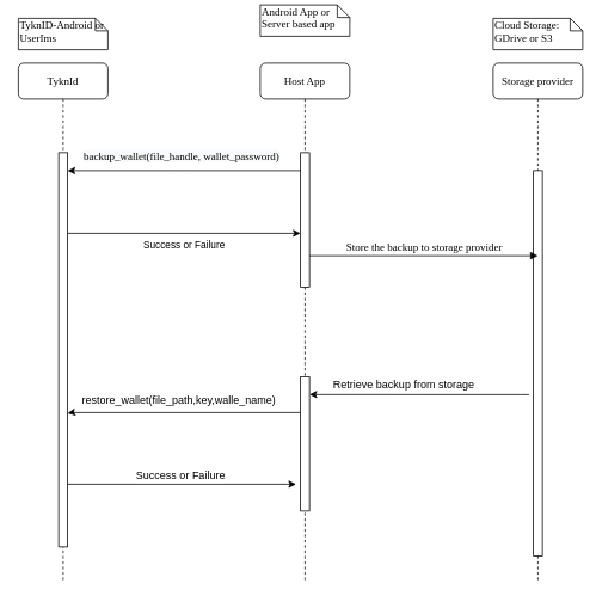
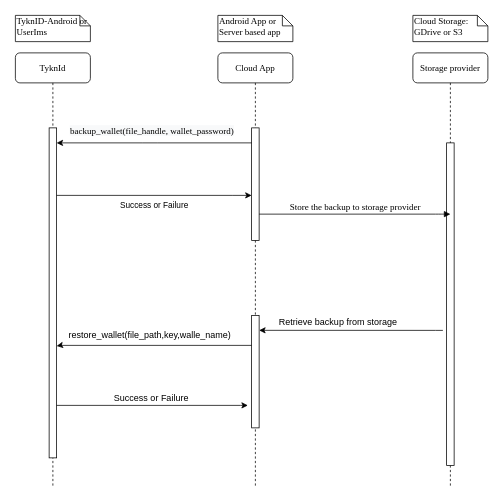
  <mxCell id="0" />
  <mxCell id="1" parent="0" />
- <mxCell id="2" value="&lt;span style=&quot;white-space: normal&quot;&gt;Host App&lt;/span&gt;" style="shape=umlLifeline;perimeter=lifelinePerimeter;whiteSpace=wrap;html=1;container=1;collapsible=0;recursiveResize=0;outlineConnect=0;rounded=1;shadow=0;comic=0;labelBackgroundColor=none;strokeColor=#000000;strokeWidth=1;fillColor=#FFFFFF;fontFamily=Verdana;fontSize=12;fontColor=#000000;align=center;" vertex="1" parent="1"><mxGeometry x="290" y="70" width="100" height="580" as="geometry" /></mxCell>
+ <mxCell id="2" value="&lt;span style=&quot;white-space: normal&quot;&gt;Cloud App&lt;/span&gt;" style="shape=umlLifeline;perimeter=lifelinePerimeter;whiteSpace=wrap;html=1;container=1;collapsible=0;recursiveResize=0;outlineConnect=0;rounded=1;shadow=0;comic=0;labelBackgroundColor=none;strokeColor=#000000;strokeWidth=1;fillColor=#FFFFFF;fontFamily=Verdana;fontSize=12;fontColor=#000000;align=center;" vertex="1" parent="1"><mxGeometry x="290" y="70" width="100" height="580" as="geometry" /></mxCell>
  <mxCell id="3" value="" style="html=1;points=[];perimeter=orthogonalPerimeter;rounded=0;shadow=0;comic=0;labelBackgroundColor=none;strokeColor=#000000;strokeWidth=1;fillColor=#FFFFFF;fontFamily=Verdana;fontSize=12;fontColor=#000000;align=center;" vertex="1" parent="2"><mxGeometry x="45" y="100" width="10" height="150" as="geometry" /></mxCell>
  <mxCell id="4" value="" style="html=1;points=[];perimeter=orthogonalPerimeter;rounded=0;shadow=0;comic=0;labelBackgroundColor=none;strokeColor=#000000;strokeWidth=1;fillColor=#FFFFFF;fontFamily=Verdana;fontSize=12;fontColor=#000000;align=center;" vertex="1" parent="2"><mxGeometry x="45" y="350" width="10" height="150" as="geometry" /></mxCell>
  <mxCell id="5" value="Storage provider" style="shape=umlLifeline;perimeter=lifelinePerimeter;whiteSpace=wrap;html=1;container=1;collapsible=0;recursiveResize=0;outlineConnect=0;rounded=1;shadow=0;comic=0;labelBackgroundColor=none;strokeColor=#000000;strokeWidth=1;fillColor=#FFFFFF;fontFamily=Verdana;fontSize=12;fontColor=#000000;align=center;" vertex="1" parent="1"><mxGeometry x="550" y="70" width="100" height="580" as="geometry" /></mxCell>
  <mxCell id="6" value="" style="html=1;points=[];perimeter=orthogonalPerimeter;rounded=0;shadow=0;comic=0;labelBackgroundColor=none;strokeColor=#000000;strokeWidth=1;fillColor=#FFFFFF;fontFamily=Verdana;fontSize=12;fontColor=#000000;align=center;" vertex="1" parent="5"><mxGeometry x="45" y="120" width="10" height="430" as="geometry" /></mxCell>
  <mxCell id="7" value="TyknId" style="shape=umlLifeline;perimeter=lifelinePerimeter;whiteSpace=wrap;html=1;container=1;collapsible=0;recursiveResize=0;outlineConnect=0;rounded=1;shadow=0;comic=0;labelBackgroundColor=none;strokeColor=#000000;strokeWidth=1;fillColor=#FFFFFF;fontFamily=Verdana;fontSize=12;fontColor=#000000;align=center;" vertex="1" parent="1"><mxGeometry x="20" y="70" width="100" height="580" as="geometry" /></mxCell>
  <mxCell id="8" value="" style="html=1;points=[];perimeter=orthogonalPerimeter;rounded=0;shadow=0;comic=0;labelBackgroundColor=none;strokeColor=#000000;strokeWidth=1;fillColor=#FFFFFF;fontFamily=Verdana;fontSize=12;fontColor=#000000;align=center;" vertex="1" parent="7"><mxGeometry x="45" y="100" width="10" height="440" as="geometry" /></mxCell>
  <mxCell id="9" value="" style="html=1;verticalAlign=bottom;endArrow=none;labelBackgroundColor=none;fontFamily=Verdana;fontSize=12;edgeStyle=elbowEdgeStyle;elbow=vertical;startArrow=classic;startFill=1;endFill=0;" edge="1" parent="1" source="8" target="3"><mxGeometry relative="1" as="geometry"><mxPoint x="140" y="180" as="sourcePoint" /><mxPoint x="310" y="190" as="targetPoint" /><Array as="points"><mxPoint x="200" y="190" /></Array></mxGeometry></mxCell>
  <mxCell id="10" value="&lt;span style=&quot;font-family: &amp;#34;verdana&amp;#34; ; background-color: rgb(248 , 249 , 250)&quot;&gt;backup_wallet(file_handle, wallet_password)&lt;/span&gt;" style="text;html=1;resizable=0;points=[];align=center;verticalAlign=top;labelBackgroundColor=#ffffff;" vertex="1" connectable="0" parent="9"><mxGeometry x="0.262" y="-2" relative="1" as="geometry"><mxPoint x="-37.5" y="-32" as="offset" /></mxGeometry></mxCell>
  <mxCell id="11" value="Store the backup to storage provider" style="html=1;verticalAlign=bottom;endArrow=block;labelBackgroundColor=none;fontFamily=Verdana;fontSize=12;edgeStyle=elbowEdgeStyle;elbow=vertical;" edge="1" parent="1" source="3"><mxGeometry relative="1" as="geometry"><mxPoint x="290" y="190" as="sourcePoint" /><mxPoint x="600" y="285" as="targetPoint" /><Array as="points"><mxPoint x="590" y="285" /></Array></mxGeometry></mxCell>
  <mxCell id="12" value="&lt;span style=&quot;white-space: normal&quot;&gt;TyknID-Android or UserIms&lt;/span&gt;" style="shape=note;whiteSpace=wrap;html=1;size=14;verticalAlign=top;align=left;spacingTop=-6;rounded=0;shadow=0;comic=0;labelBackgroundColor=none;strokeColor=#000000;strokeWidth=1;fillColor=#FFFFFF;fontFamily=Verdana;fontSize=12;fontColor=#000000;" vertex="1" parent="1"><mxGeometry x="20" y="20" width="100" height="35" as="geometry" /></mxCell>
- <mxCell id="13" value="&lt;span style=&quot;white-space: normal&quot;&gt;Android App or Server based app&lt;/span&gt;" style="shape=note;whiteSpace=wrap;html=1;size=14;verticalAlign=top;align=left;spacingTop=-6;rounded=0;shadow=0;comic=0;labelBackgroundColor=none;strokeColor=#000000;strokeWidth=1;fillColor=#FFFFFF;fontFamily=Verdana;fontSize=12;fontColor=#000000;" vertex="1" parent="1"><mxGeometry x="290" y="5" width="100" height="35" as="geometry" /></mxCell>
+ <mxCell id="13" value="&lt;span style=&quot;white-space: normal&quot;&gt;Android App or Server based app&lt;/span&gt;" style="shape=note;whiteSpace=wrap;html=1;size=14;verticalAlign=top;align=left;spacingTop=-6;rounded=0;shadow=0;comic=0;labelBackgroundColor=none;strokeColor=#000000;strokeWidth=1;fillColor=#FFFFFF;fontFamily=Verdana;fontSize=12;fontColor=#000000;" vertex="1" parent="1"><mxGeometry x="290" y="20" width="100" height="35" as="geometry" /></mxCell>
  <mxCell id="14" value="Cloud Storage: GDrive or S3" style="shape=note;whiteSpace=wrap;html=1;size=14;verticalAlign=top;align=left;spacingTop=-6;rounded=0;shadow=0;comic=0;labelBackgroundColor=none;strokeColor=#000000;strokeWidth=1;fillColor=#FFFFFF;fontFamily=Verdana;fontSize=12;fontColor=#000000;" vertex="1" parent="1"><mxGeometry x="550" y="20" width="100" height="35" as="geometry" /></mxCell>
  <mxCell id="15" value="Success or Failure" style="edgeStyle=orthogonalEdgeStyle;rounded=0;orthogonalLoop=1;jettySize=auto;html=1;startArrow=none;startFill=0;endArrow=classic;endFill=1;verticalAlign=top;" edge="1" parent="1" source="8" target="3"><mxGeometry relative="1" as="geometry"><Array as="points"><mxPoint x="310" y="260" /><mxPoint x="310" y="260" /></Array></mxGeometry></mxCell>
  <mxCell id="16" style="edgeStyle=orthogonalEdgeStyle;rounded=0;orthogonalLoop=1;jettySize=auto;html=1;startArrow=none;startFill=0;endArrow=classic;endFill=1;entryX=1;entryY=0.133;entryDx=0;entryDy=0;entryPerimeter=0;" edge="1" parent="1" target="4"><mxGeometry relative="1" as="geometry"><mxPoint x="380" y="440" as="targetPoint" /><mxPoint x="590" y="440" as="sourcePoint" /><Array as="points"><mxPoint x="580" y="440" /><mxPoint x="580" y="440" /></Array></mxGeometry></mxCell>
  <mxCell id="17" value="Retrieve backup from storage" style="text;html=1;resizable=0;points=[];align=center;verticalAlign=top;labelBackgroundColor=#ffffff;horizontal=1;" vertex="1" connectable="0" parent="16"><mxGeometry x="-0.066" y="3" relative="1" as="geometry"><mxPoint x="-26" y="-28" as="offset" /></mxGeometry></mxCell>
  <mxCell id="18" style="edgeStyle=orthogonalEdgeStyle;rounded=0;orthogonalLoop=1;jettySize=auto;html=1;startArrow=none;startFill=0;endArrow=classic;endFill=1;entryX=1;entryY=0.661;entryDx=0;entryDy=0;entryPerimeter=0;" edge="1" parent="1" source="4" target="8"><mxGeometry relative="1" as="geometry"><mxPoint x="80" y="495" as="targetPoint" /><Array as="points"><mxPoint x="80" y="460" /><mxPoint x="80" y="461" /></Array></mxGeometry></mxCell>
  <mxCell id="19" value="restore_wallet(file_path,key,walle_name)" style="text;html=1;resizable=0;points=[];align=center;verticalAlign=middle;labelBackgroundColor=#ffffff;" vertex="1" connectable="0" parent="18"><mxGeometry x="0.194" y="-3" relative="1" as="geometry"><mxPoint x="18" y="-12" as="offset" /></mxGeometry></mxCell>
  <mxCell id="20" style="edgeStyle=orthogonalEdgeStyle;rounded=0;orthogonalLoop=1;jettySize=auto;html=1;startArrow=none;startFill=0;endArrow=classic;endFill=1;" edge="1" parent="1" source="8"><mxGeometry relative="1" as="geometry"><mxPoint x="330" y="540" as="targetPoint" /><Array as="points"><mxPoint x="320" y="540" /><mxPoint x="320" y="540" /></Array></mxGeometry></mxCell>
  <mxCell id="21" value="Success or Failure" style="text;html=1;resizable=0;points=[];align=center;verticalAlign=middle;labelBackgroundColor=#ffffff;" vertex="1" connectable="0" parent="20"><mxGeometry x="-0.326" y="-3" relative="1" as="geometry"><mxPoint x="39" y="-13" as="offset" /></mxGeometry></mxCell>
